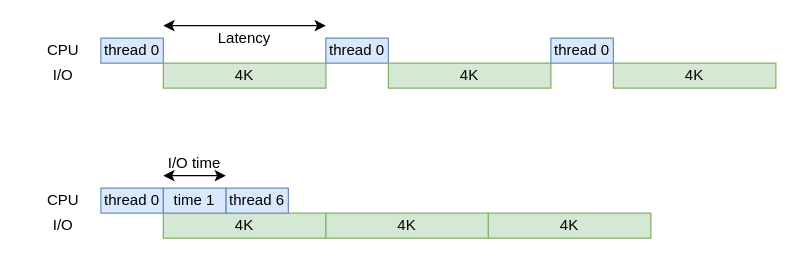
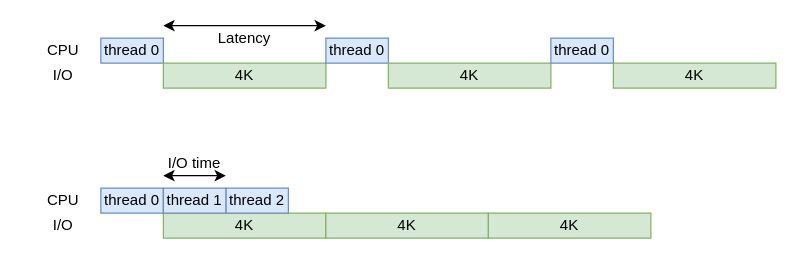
  <mxCell id="0" />
  <mxCell id="1" parent="0" />
  <mxCell id="2" value="thread 0" style="rounded=0;whiteSpace=wrap;html=1;fillColor=#dae8fc;strokeColor=#6c8ebf;" vertex="1" parent="1"><mxGeometry x="80" y="30" width="50" height="20" as="geometry" /></mxCell>
  <mxCell id="3" value="4K" style="rounded=0;whiteSpace=wrap;html=1;fillColor=#d5e8d4;strokeColor=#82b366;" vertex="1" parent="1"><mxGeometry x="130" y="50" width="130" height="20" as="geometry" /></mxCell>
  <mxCell id="4" value="CPU" style="text;html=1;align=center;verticalAlign=middle;whiteSpace=wrap;rounded=0;" vertex="1" parent="1"><mxGeometry x="20" y="30" width="60" height="20" as="geometry" /></mxCell>
  <mxCell id="5" value="I/O" style="text;html=1;align=center;verticalAlign=middle;whiteSpace=wrap;rounded=0;" vertex="1" parent="1"><mxGeometry x="20" y="50" width="60" height="20" as="geometry" /></mxCell>
  <mxCell id="6" value="thread 0" style="rounded=0;whiteSpace=wrap;html=1;fillColor=#dae8fc;strokeColor=#6c8ebf;" vertex="1" parent="1"><mxGeometry x="260" y="30" width="50" height="20" as="geometry" /></mxCell>
  <mxCell id="7" value="4K" style="rounded=0;whiteSpace=wrap;html=1;fillColor=#d5e8d4;strokeColor=#82b366;" vertex="1" parent="1"><mxGeometry x="310" y="50" width="130" height="20" as="geometry" /></mxCell>
  <mxCell id="8" value="thread 0" style="rounded=0;whiteSpace=wrap;html=1;fillColor=#dae8fc;strokeColor=#6c8ebf;" vertex="1" parent="1"><mxGeometry x="440" y="30" width="50" height="20" as="geometry" /></mxCell>
  <mxCell id="9" value="4K" style="rounded=0;whiteSpace=wrap;html=1;fillColor=#d5e8d4;strokeColor=#82b366;" vertex="1" parent="1"><mxGeometry x="490" y="50" width="130" height="20" as="geometry" /></mxCell>
  <mxCell id="10" value="thread 0" style="rounded=0;whiteSpace=wrap;html=1;fillColor=#dae8fc;strokeColor=#6c8ebf;" vertex="1" parent="1"><mxGeometry x="80" y="150" width="50" height="20" as="geometry" /></mxCell>
  <mxCell id="11" value="4K" style="rounded=0;whiteSpace=wrap;html=1;fillColor=#d5e8d4;strokeColor=#82b366;" vertex="1" parent="1"><mxGeometry x="130" y="170" width="130" height="20" as="geometry" /></mxCell>
  <mxCell id="12" value="CPU" style="text;html=1;align=center;verticalAlign=middle;whiteSpace=wrap;rounded=0;" vertex="1" parent="1"><mxGeometry x="20" y="150" width="60" height="20" as="geometry" /></mxCell>
  <mxCell id="13" value="I/O" style="text;html=1;align=center;verticalAlign=middle;whiteSpace=wrap;rounded=0;" vertex="1" parent="1"><mxGeometry x="20" y="170" width="60" height="20" as="geometry" /></mxCell>
- <mxCell id="14" value="thread 6" style="rounded=0;whiteSpace=wrap;html=1;fillColor=#dae8fc;strokeColor=#6c8ebf;" vertex="1" parent="1"><mxGeometry x="180" y="150" width="50" height="20" as="geometry" /></mxCell>
+ <mxCell id="14" value="thread 2" style="rounded=0;whiteSpace=wrap;html=1;fillColor=#dae8fc;strokeColor=#6c8ebf;" vertex="1" parent="1"><mxGeometry x="180" y="150" width="50" height="20" as="geometry" /></mxCell>
  <mxCell id="15" value="4K" style="rounded=0;whiteSpace=wrap;html=1;fillColor=#d5e8d4;strokeColor=#82b366;" vertex="1" parent="1"><mxGeometry x="260" y="170" width="130" height="20" as="geometry" /></mxCell>
  <mxCell id="16" value="4K" style="rounded=0;whiteSpace=wrap;html=1;fillColor=#d5e8d4;strokeColor=#82b366;" vertex="1" parent="1"><mxGeometry x="390" y="170" width="130" height="20" as="geometry" /></mxCell>
- <mxCell id="17" value="time 1" style="rounded=0;whiteSpace=wrap;html=1;fillColor=#dae8fc;strokeColor=#6c8ebf;" vertex="1" parent="1"><mxGeometry x="130" y="150" width="50" height="20" as="geometry" /></mxCell>
+ <mxCell id="17" value="thread 1" style="rounded=0;whiteSpace=wrap;html=1;fillColor=#dae8fc;strokeColor=#6c8ebf;" vertex="1" parent="1"><mxGeometry x="130" y="150" width="50" height="20" as="geometry" /></mxCell>
  <mxCell id="18" value="" style="endArrow=classic;startArrow=classic;html=1;rounded=0;entryX=0;entryY=0;entryDx=0;entryDy=0;" edge="1" parent="1"><mxGeometry width="50" height="50" relative="1" as="geometry"><mxPoint x="130" y="20" as="sourcePoint" /><mxPoint x="260" y="20" as="targetPoint" /></mxGeometry></mxCell>
  <mxCell id="19" value="" style="endArrow=classic;startArrow=classic;html=1;rounded=0;" edge="1" parent="1"><mxGeometry width="50" height="50" relative="1" as="geometry"><mxPoint x="130" y="140" as="sourcePoint" /><mxPoint x="180" y="140" as="targetPoint" /></mxGeometry></mxCell>
  <mxCell id="20" value="Latency" style="text;html=1;align=center;verticalAlign=middle;whiteSpace=wrap;rounded=0;" vertex="1" parent="1"><mxGeometry x="165" y="20" width="60" height="20" as="geometry" /></mxCell>
  <mxCell id="21" value="I/O time" style="text;html=1;align=center;verticalAlign=middle;whiteSpace=wrap;rounded=0;" vertex="1" parent="1"><mxGeometry x="125" y="120" width="60" height="20" as="geometry" /></mxCell>
